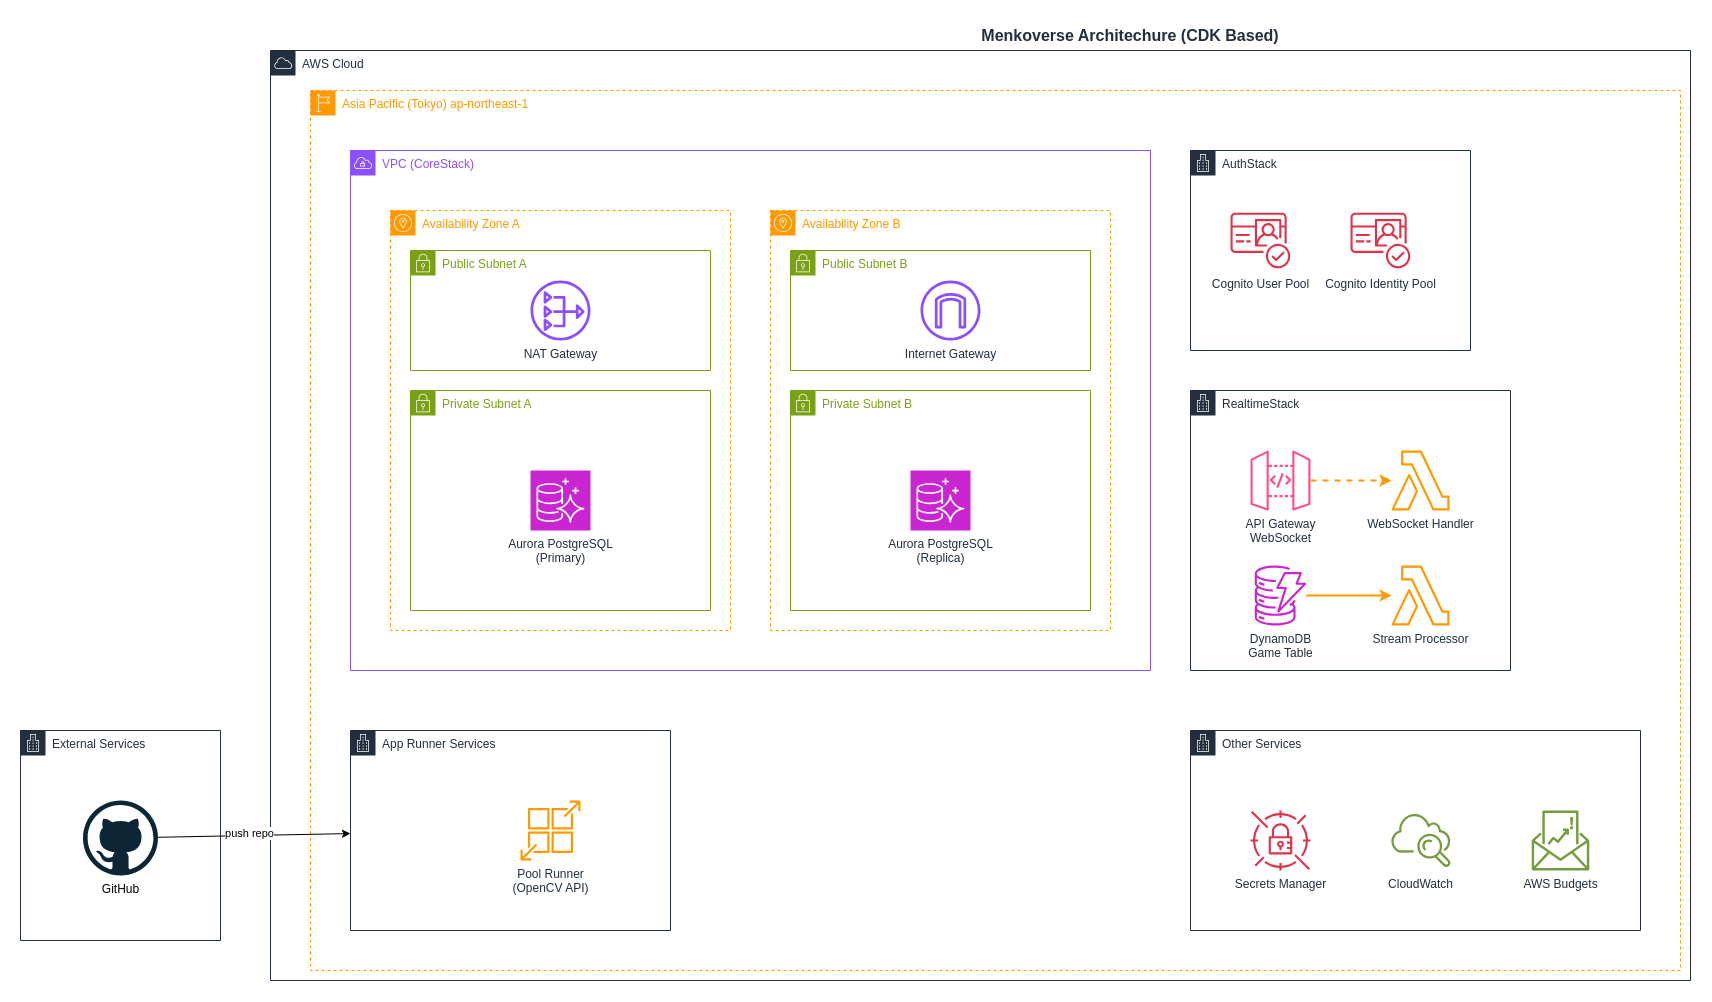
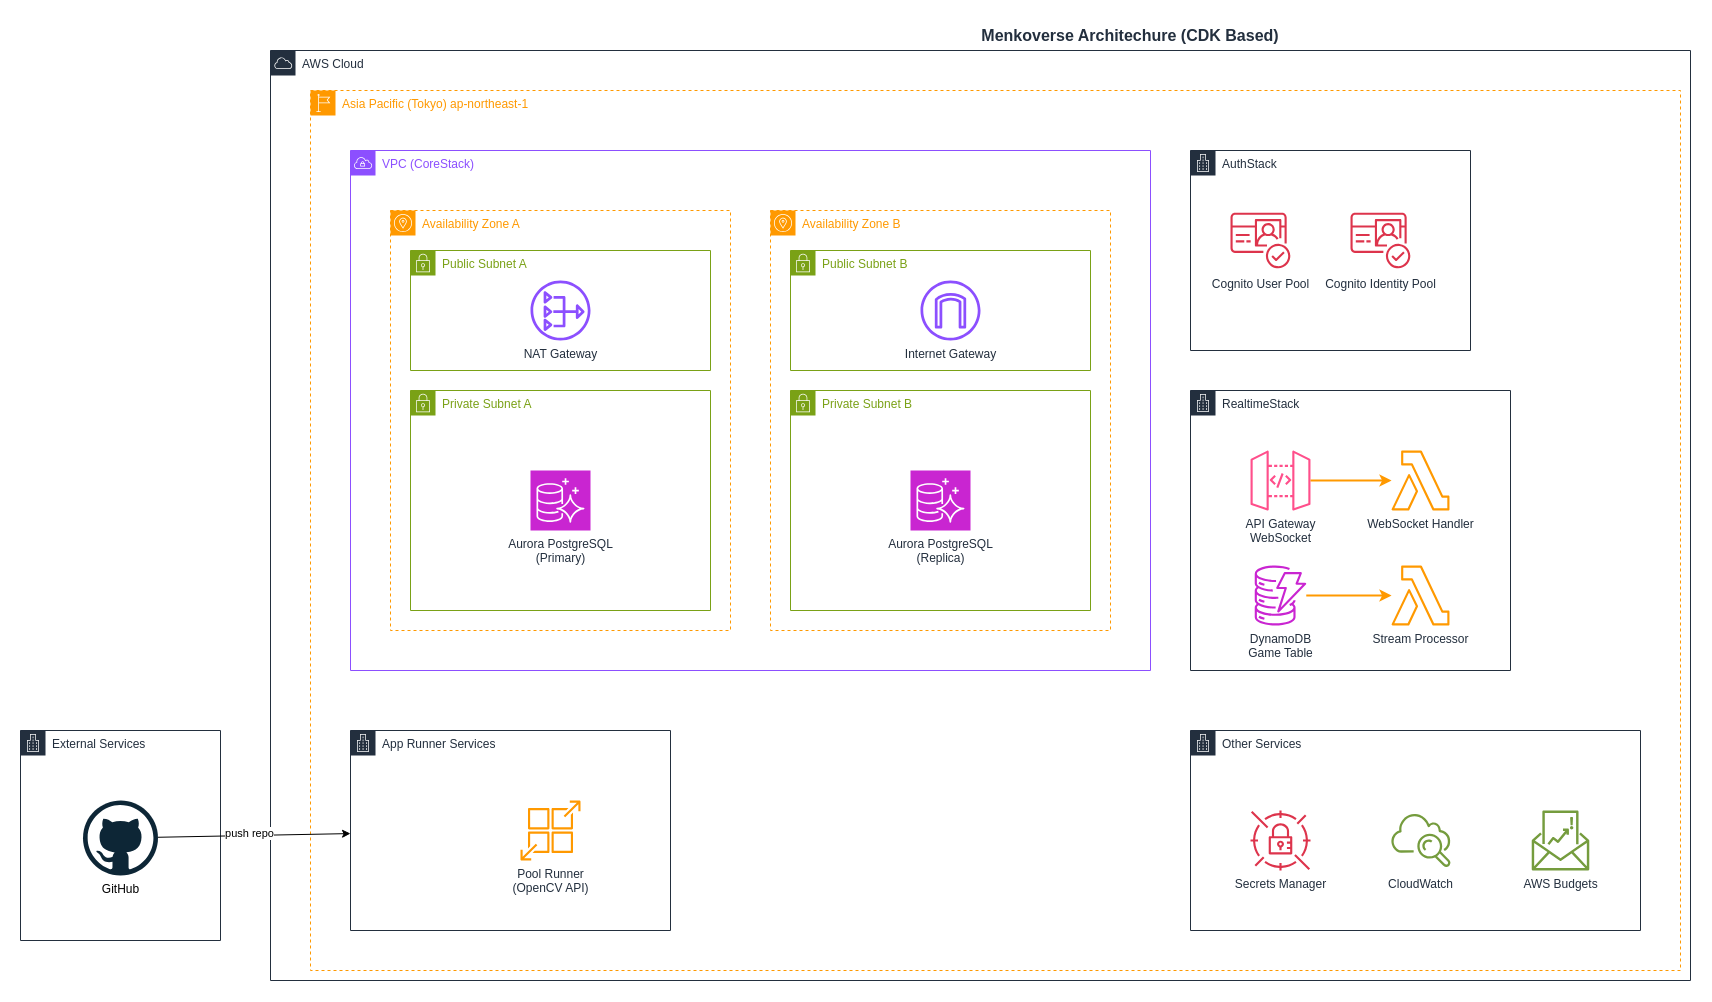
  <mxCell id="0" />
  <mxCell id="1" parent="0" />
  <mxCell id="2" value="AWS Cloud" style="sketch=0;outlineConnect=0;gradientColor=none;html=1;whiteSpace=wrap;fontSize=12;fontStyle=0;container=1;pointerEvents=0;collapsible=0;recursiveResize=0;shape=mxgraph.aws4.group;grIcon=mxgraph.aws4.group_aws_cloud;strokeColor=#232F3E;fillColor=none;verticalAlign=top;align=left;spacingLeft=30;fontColor=#232F3E;dashed=0;" parent="1" vertex="1"><mxGeometry x="270" y="50" width="1420" height="930" as="geometry" /></mxCell>
  <mxCell id="3" value="Asia Pacific (Tokyo) ap-northeast-1" style="sketch=0;outlineConnect=0;gradientColor=none;html=1;whiteSpace=wrap;fontSize=12;fontStyle=0;container=1;pointerEvents=0;collapsible=0;recursiveResize=0;shape=mxgraph.aws4.group;grIcon=mxgraph.aws4.group_region;strokeColor=#FF9900;fillColor=none;verticalAlign=top;align=left;spacingLeft=30;fontColor=#FF9900;dashed=1;" parent="2" vertex="1"><mxGeometry x="40" y="40" width="1370" height="880" as="geometry" /></mxCell>
  <mxCell id="4" value="VPC (CoreStack)" style="sketch=0;outlineConnect=0;gradientColor=none;html=1;whiteSpace=wrap;fontSize=12;fontStyle=0;container=1;pointerEvents=0;collapsible=0;recursiveResize=0;shape=mxgraph.aws4.group;grIcon=mxgraph.aws4.group_vpc;strokeColor=#8C4FFF;fillColor=none;verticalAlign=top;align=left;spacingLeft=30;fontColor=#8C4FFF;dashed=0;" parent="3" vertex="1"><mxGeometry x="40" y="60" width="800" height="520" as="geometry" /></mxCell>
  <mxCell id="5" value="Availability Zone A" style="sketch=0;outlineConnect=0;gradientColor=none;html=1;whiteSpace=wrap;fontSize=12;fontStyle=0;container=1;pointerEvents=0;collapsible=0;recursiveResize=0;shape=mxgraph.aws4.group;grIcon=mxgraph.aws4.group_availability_zone;strokeColor=#FF9900;fillColor=none;verticalAlign=top;align=left;spacingLeft=30;fontColor=#FF9900;dashed=1;" parent="4" vertex="1"><mxGeometry x="40" y="60" width="340" height="420" as="geometry" /></mxCell>
  <mxCell id="6" value="Public Subnet A" style="sketch=0;outlineConnect=0;gradientColor=none;html=1;whiteSpace=wrap;fontSize=12;fontStyle=0;container=1;pointerEvents=0;collapsible=0;recursiveResize=0;shape=mxgraph.aws4.group;grIcon=mxgraph.aws4.group_security_group;strokeColor=#7AA116;fillColor=none;verticalAlign=top;align=left;spacingLeft=30;fontColor=#7AA116;dashed=0;" parent="5" vertex="1"><mxGeometry x="20" y="40" width="300" height="120" as="geometry" /></mxCell>
  <mxCell id="7" value="NAT Gateway" style="sketch=0;outlineConnect=0;fontColor=#232F3E;gradientColor=none;strokeColor=#232F3E;fillColor=#8C4FFF;html=1;verticalAlign=top;align=center;verticalLabelPosition=bottom;labelPosition=center;shape=mxgraph.aws4.nat_gateway;" parent="6" vertex="1"><mxGeometry x="120" y="30" width="60" height="60" as="geometry" /></mxCell>
  <mxCell id="8" value="Private Subnet A" style="sketch=0;outlineConnect=0;gradientColor=none;html=1;whiteSpace=wrap;fontSize=12;fontStyle=0;container=1;pointerEvents=0;collapsible=0;recursiveResize=0;shape=mxgraph.aws4.group;grIcon=mxgraph.aws4.group_security_group;strokeColor=#7AA116;fillColor=none;verticalAlign=top;align=left;spacingLeft=30;fontColor=#7AA116;dashed=0;" parent="5" vertex="1"><mxGeometry x="20" y="180" width="300" height="220" as="geometry" /></mxCell>
  <mxCell id="9" value="&lt;span style=&quot;color: rgb(35, 47, 62);&quot;&gt;Aurora PostgreSQL&lt;/span&gt;&lt;br&gt;&lt;span style=&quot;color: rgb(35, 47, 62);&quot;&gt;(Primary)&lt;/span&gt;" style="sketch=0;points=[[0,0,0],[0.25,0,0],[0.5,0,0],[0.75,0,0],[1,0,0],[0,1,0],[0.25,1,0],[0.5,1,0],[0.75,1,0],[1,1,0],[0,0.25,0],[0,0.5,0],[0,0.75,0],[1,0.25,0],[1,0.5,0],[1,0.75,0]];outlineConnect=0;fontColor=#232F3E;fillColor=#C925D1;strokeColor=#ffffff;dashed=0;verticalLabelPosition=bottom;verticalAlign=top;align=center;html=1;fontSize=12;fontStyle=0;aspect=fixed;shape=mxgraph.aws4.resourceIcon;resIcon=mxgraph.aws4.aurora;" vertex="1" parent="8"><mxGeometry x="120" y="80" width="60" height="60" as="geometry" /></mxCell>
  <mxCell id="10" value="Availability Zone B" style="sketch=0;outlineConnect=0;gradientColor=none;html=1;whiteSpace=wrap;fontSize=12;fontStyle=0;container=1;pointerEvents=0;collapsible=0;recursiveResize=0;shape=mxgraph.aws4.group;grIcon=mxgraph.aws4.group_availability_zone;strokeColor=#FF9900;fillColor=none;verticalAlign=top;align=left;spacingLeft=30;fontColor=#FF9900;dashed=1;" parent="4" vertex="1"><mxGeometry x="420" y="60" width="340" height="420" as="geometry" /></mxCell>
  <mxCell id="11" value="Public Subnet B" style="sketch=0;outlineConnect=0;gradientColor=none;html=1;whiteSpace=wrap;fontSize=12;fontStyle=0;container=1;pointerEvents=0;collapsible=0;recursiveResize=0;shape=mxgraph.aws4.group;grIcon=mxgraph.aws4.group_security_group;strokeColor=#7AA116;fillColor=none;verticalAlign=top;align=left;spacingLeft=30;fontColor=#7AA116;dashed=0;" parent="10" vertex="1"><mxGeometry x="20" y="40" width="300" height="120" as="geometry" /></mxCell>
  <mxCell id="12" value="Internet Gateway" style="sketch=0;outlineConnect=0;fontColor=#232F3E;gradientColor=none;strokeColor=#232F3E;fillColor=#8C4FFF;html=1;verticalAlign=top;align=center;verticalLabelPosition=bottom;labelPosition=center;shape=mxgraph.aws4.internet_gateway;" parent="11" vertex="1"><mxGeometry x="130" y="30" width="60" height="60" as="geometry" /></mxCell>
  <mxCell id="13" value="Private Subnet B" style="sketch=0;outlineConnect=0;gradientColor=none;html=1;whiteSpace=wrap;fontSize=12;fontStyle=0;container=1;pointerEvents=0;collapsible=0;recursiveResize=0;shape=mxgraph.aws4.group;grIcon=mxgraph.aws4.group_security_group;strokeColor=#7AA116;fillColor=none;verticalAlign=top;align=left;spacingLeft=30;fontColor=#7AA116;dashed=0;" parent="10" vertex="1"><mxGeometry x="20" y="180" width="300" height="220" as="geometry" /></mxCell>
  <mxCell id="14" value="&lt;span style=&quot;color: rgb(35, 47, 62);&quot;&gt;Aurora PostgreSQL&lt;/span&gt;&lt;br&gt;&lt;span style=&quot;color: rgb(35, 47, 62);&quot;&gt;(Replica)&lt;/span&gt;" style="sketch=0;points=[[0,0,0],[0.25,0,0],[0.5,0,0],[0.75,0,0],[1,0,0],[0,1,0],[0.25,1,0],[0.5,1,0],[0.75,1,0],[1,1,0],[0,0.25,0],[0,0.5,0],[0,0.75,0],[1,0.25,0],[1,0.5,0],[1,0.75,0]];outlineConnect=0;fontColor=#232F3E;fillColor=#C925D1;strokeColor=#ffffff;dashed=0;verticalLabelPosition=bottom;verticalAlign=top;align=center;html=1;fontSize=12;fontStyle=0;aspect=fixed;shape=mxgraph.aws4.resourceIcon;resIcon=mxgraph.aws4.aurora;" vertex="1" parent="13"><mxGeometry x="120" y="80" width="60" height="60" as="geometry" /></mxCell>
  <mxCell id="15" value="AuthStack" style="sketch=0;outlineConnect=0;gradientColor=none;html=1;whiteSpace=wrap;fontSize=12;fontStyle=0;container=1;pointerEvents=0;collapsible=0;recursiveResize=0;shape=mxgraph.aws4.group;grIcon=mxgraph.aws4.group_corporate_data_center;strokeColor=#232F3E;fillColor=none;verticalAlign=top;align=left;spacingLeft=30;fontColor=#232F3E;dashed=0;" parent="3" vertex="1"><mxGeometry x="880" y="60" width="280" height="200" as="geometry" /></mxCell>
  <mxCell id="16" value="Cognito User Pool" style="sketch=0;outlineConnect=0;fontColor=#232F3E;gradientColor=none;strokeColor=#232F3E;fillColor=#DD344C;html=1;verticalAlign=top;align=center;verticalLabelPosition=bottom;labelPosition=center;shape=mxgraph.aws4.cognito;" parent="15" vertex="1"><mxGeometry x="40" y="60" width="60" height="60" as="geometry" /></mxCell>
  <mxCell id="17" value="Cognito Identity Pool" style="sketch=0;outlineConnect=0;fontColor=#232F3E;gradientColor=none;strokeColor=#232F3E;fillColor=#DD344C;html=1;verticalAlign=top;align=center;verticalLabelPosition=bottom;labelPosition=center;shape=mxgraph.aws4.cognito;" parent="15" vertex="1"><mxGeometry x="160" y="60" width="60" height="60" as="geometry" /></mxCell>
  <mxCell id="18" value="RealtimeStack" style="sketch=0;outlineConnect=0;gradientColor=none;html=1;whiteSpace=wrap;fontSize=12;fontStyle=0;container=1;pointerEvents=0;collapsible=0;recursiveResize=0;shape=mxgraph.aws4.group;grIcon=mxgraph.aws4.group_corporate_data_center;strokeColor=#232F3E;fillColor=none;verticalAlign=top;align=left;spacingLeft=30;fontColor=#232F3E;dashed=0;" parent="3" vertex="1"><mxGeometry x="880" y="300" width="320" height="280" as="geometry" /></mxCell>
  <mxCell id="19" value="API Gateway&#10;WebSocket" style="sketch=0;outlineConnect=0;fontColor=#232F3E;gradientColor=none;strokeColor=#232F3E;fillColor=#FF4F8B;html=1;verticalAlign=top;align=center;verticalLabelPosition=bottom;labelPosition=center;shape=mxgraph.aws4.api_gateway;" parent="18" vertex="1"><mxGeometry x="60" y="60" width="60" height="60" as="geometry" /></mxCell>
  <mxCell id="20" value="WebSocket Handler" style="sketch=0;outlineConnect=0;fontColor=#232F3E;gradientColor=none;strokeColor=#232F3E;fillColor=#FF9900;html=1;verticalAlign=top;align=center;verticalLabelPosition=bottom;labelPosition=center;shape=mxgraph.aws4.lambda;" parent="18" vertex="1"><mxGeometry x="200" y="60" width="60" height="60" as="geometry" /></mxCell>
  <mxCell id="21" value="DynamoDB&#10;Game Table" style="sketch=0;outlineConnect=0;fontColor=#232F3E;gradientColor=none;strokeColor=#232F3E;fillColor=#C925D1;html=1;verticalAlign=top;align=center;verticalLabelPosition=bottom;labelPosition=center;shape=mxgraph.aws4.dynamodb;" parent="18" vertex="1"><mxGeometry x="60" y="175" width="60" height="60" as="geometry" /></mxCell>
  <mxCell id="22" value="Stream Processor" style="sketch=0;outlineConnect=0;fontColor=#232F3E;gradientColor=none;strokeColor=#232F3E;fillColor=#FF9900;html=1;verticalAlign=top;align=center;verticalLabelPosition=bottom;labelPosition=center;shape=mxgraph.aws4.lambda;" parent="18" vertex="1"><mxGeometry x="200" y="175" width="60" height="60" as="geometry" /></mxCell>
  <mxCell id="23" value="" style="endArrow=classic;html=1;strokeColor=#FF9900;strokeWidth=2;" parent="18" edge="1" target="22" source="21"><mxGeometry width="50" height="50" relative="1" as="geometry"><mxPoint x="220" y="209.17" as="sourcePoint" /><mxPoint x="370" y="209.17" as="targetPoint" /></mxGeometry></mxCell>
- <mxCell id="24" value="" style="endArrow=classic;html=1;strokeColor=#FF9900;strokeWidth=2;dashed=1;" edge="1" parent="18" source="19" target="20"><mxGeometry width="50" height="50" relative="1" as="geometry"><mxPoint x="110" y="100" as="sourcePoint" /><mxPoint x="235" y="100" as="targetPoint" /></mxGeometry></mxCell>
+ <mxCell id="24" value="" style="endArrow=classic;html=1;strokeColor=#FF9900;strokeWidth=2;" edge="1" parent="18" source="19" target="20"><mxGeometry width="50" height="50" relative="1" as="geometry"><mxPoint x="110" y="100" as="sourcePoint" /><mxPoint x="235" y="100" as="targetPoint" /></mxGeometry></mxCell>
  <mxCell id="25" value="App Runner Services" style="sketch=0;outlineConnect=0;gradientColor=none;html=1;whiteSpace=wrap;fontSize=12;fontStyle=0;container=1;pointerEvents=0;collapsible=0;recursiveResize=0;shape=mxgraph.aws4.group;grIcon=mxgraph.aws4.group_corporate_data_center;strokeColor=#232F3E;fillColor=none;verticalAlign=top;align=left;spacingLeft=30;fontColor=#232F3E;dashed=0;" parent="3" vertex="1"><mxGeometry x="40" y="640" width="320" height="200" as="geometry" /></mxCell>
  <mxCell id="26" value="Pool Runner&#10;(OpenCV API)" style="sketch=0;outlineConnect=0;fontColor=#232F3E;gradientColor=none;strokeColor=#232F3E;fillColor=#FF9900;html=1;verticalAlign=top;align=center;verticalLabelPosition=bottom;labelPosition=center;shape=mxgraph.aws4.app_runner;" parent="25" vertex="1"><mxGeometry x="170" y="70" width="60" height="60" as="geometry" /></mxCell>
  <mxCell id="27" value="Other Services" style="sketch=0;outlineConnect=0;gradientColor=none;html=1;whiteSpace=wrap;fontSize=12;fontStyle=0;container=1;pointerEvents=0;collapsible=0;recursiveResize=0;shape=mxgraph.aws4.group;grIcon=mxgraph.aws4.group_corporate_data_center;strokeColor=#232F3E;fillColor=none;verticalAlign=top;align=left;spacingLeft=30;fontColor=#232F3E;dashed=0;" parent="3" vertex="1"><mxGeometry x="880" y="640" width="450" height="200" as="geometry" /></mxCell>
  <mxCell id="28" value="Secrets Manager" style="sketch=0;outlineConnect=0;fontColor=#232F3E;gradientColor=none;strokeColor=#232F3E;fillColor=#DD344C;html=1;verticalAlign=top;align=center;verticalLabelPosition=bottom;labelPosition=center;shape=mxgraph.aws4.secrets_manager;" parent="27" vertex="1"><mxGeometry x="60" y="80" width="60" height="60" as="geometry" /></mxCell>
  <mxCell id="29" value="CloudWatch" style="sketch=0;outlineConnect=0;fontColor=#232F3E;gradientColor=none;strokeColor=#232F3E;fillColor=#759C3E;html=1;verticalAlign=top;align=center;verticalLabelPosition=bottom;labelPosition=center;shape=mxgraph.aws4.cloudwatch;" parent="27" vertex="1"><mxGeometry x="200" y="80" width="60" height="60" as="geometry" /></mxCell>
  <mxCell id="30" value="AWS Budgets" style="sketch=0;outlineConnect=0;fontColor=#232F3E;gradientColor=none;strokeColor=#232F3E;fillColor=#759C3E;html=1;verticalAlign=top;align=center;verticalLabelPosition=bottom;labelPosition=center;shape=mxgraph.aws4.budgets;" parent="27" vertex="1"><mxGeometry x="340" y="80" width="60" height="60" as="geometry" /></mxCell>
  <mxCell id="31" value="External Services" style="sketch=0;outlineConnect=0;gradientColor=none;html=1;whiteSpace=wrap;fontSize=12;fontStyle=0;container=1;pointerEvents=0;collapsible=0;recursiveResize=0;shape=mxgraph.aws4.group;grIcon=mxgraph.aws4.group_corporate_data_center;strokeColor=#232F3E;fillColor=none;verticalAlign=top;align=left;spacingLeft=30;fontColor=#232F3E;dashed=0;" parent="1" vertex="1"><mxGeometry x="20" y="730" width="200" height="210" as="geometry" /></mxCell>
  <mxCell id="32" value="GitHub" style="dashed=0;outlineConnect=0;html=1;align=center;labelPosition=center;verticalLabelPosition=bottom;verticalAlign=top;shape=mxgraph.weblogos.github" vertex="1" parent="31"><mxGeometry x="62.5" y="70" width="75" height="75" as="geometry" /></mxCell>
  <mxCell id="33" value="Menkoverse Architechure (CDK Based)" style="text;html=1;strokeColor=none;fillColor=none;align=center;verticalAlign=middle;whiteSpace=wrap;rounded=0;fontSize=16;fontStyle=1;fontColor=#232F3E;" parent="1" vertex="1"><mxGeometry x="930" y="20" width="400" height="30" as="geometry" /></mxCell>
  <mxCell id="34" style="edgeStyle=none;html=1;" edge="1" parent="1" source="32" target="25"><mxGeometry relative="1" as="geometry" /></mxCell>
  <mxCell id="35" value="push repo" style="edgeLabel;html=1;align=center;verticalAlign=middle;resizable=0;points=[];" vertex="1" connectable="0" parent="34"><mxGeometry x="-0.057" y="3" relative="1" as="geometry"><mxPoint as="offset" /></mxGeometry></mxCell>
